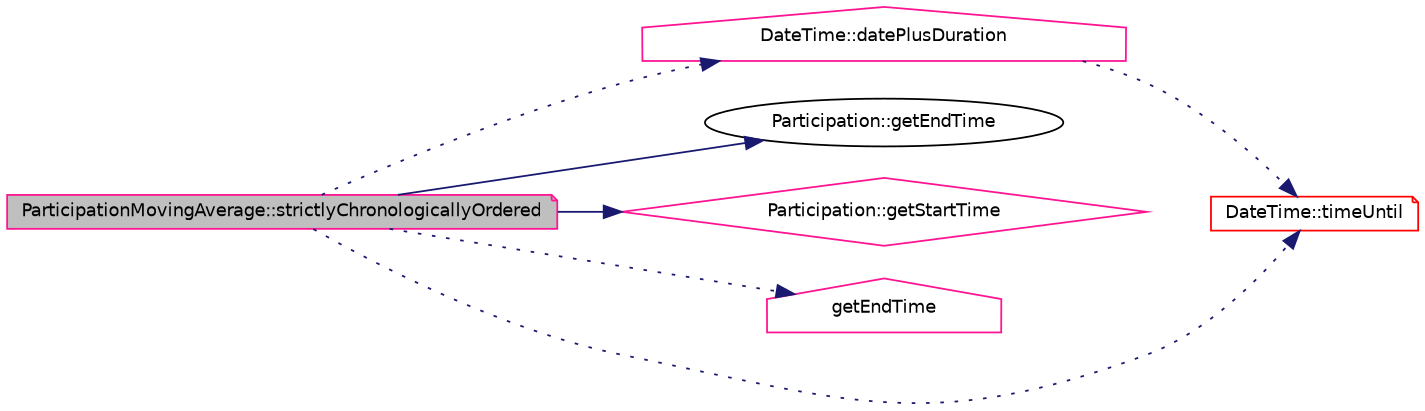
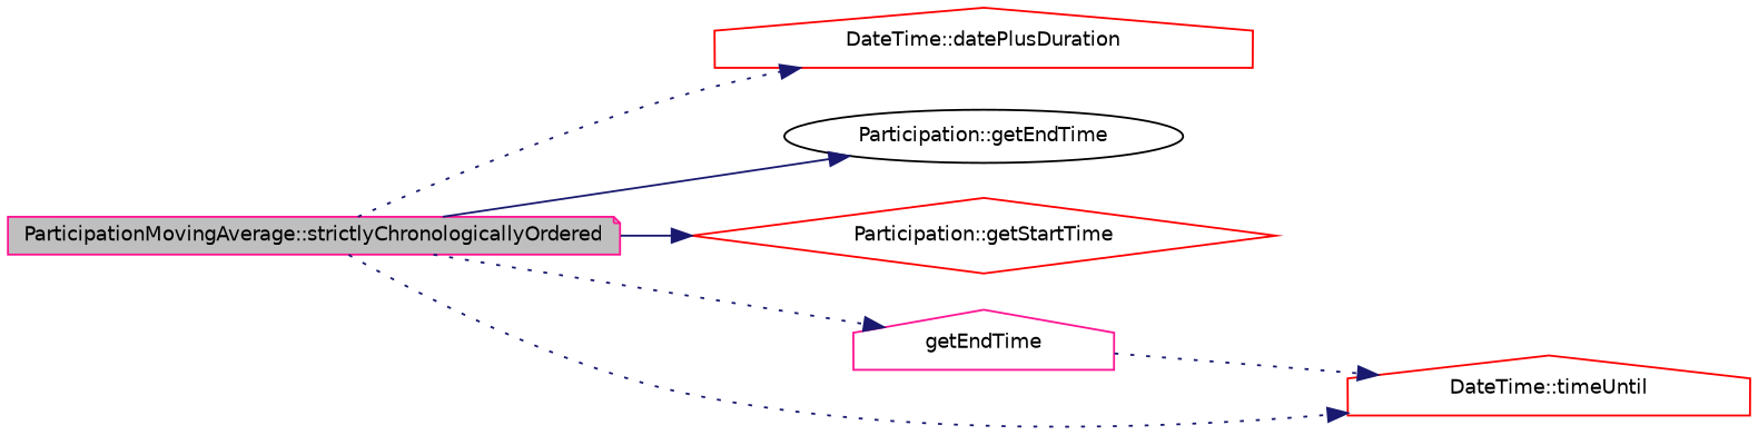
  digraph {
    rankdir=LR
    node [color=red fillcolor=white fontname=Helvetica fontsize=10 shape=note style=filled]
    edge [color=midnightblue fontname=Helvetica fontsize=10 labelfontname=Helvetica labelfontsize=10 style=dotted]
    n1 [color=deeppink fillcolor=grey75 fontcolor=black height=0.2 label="ParticipationMovingAverage::strictlyChronologicallyOrdered" width=0.4]
-   n2 [color=deeppink height=0.2 label="DateTime::datePlusDuration" shape=house width=0.4]
+   n2 [height=0.2 label="DateTime::datePlusDuration" shape=house width=0.4]
    n3 [color=black height=0.2 label="Participation::getEndTime" shape=ellipse width=0.4]
-   n4 [color=deeppink height=0.2 label="Participation::getStartTime" shape=diamond width=0.4]
+   n4 [height=0.2 label="Participation::getStartTime" shape=diamond width=0.4]
    n5 [color=deeppink height=0.2 label=getEndTime shape=house width=0.4]
-   n6 [height=0.2 label="DateTime::timeUntil" width=0.4]
+   n6 [height=0.2 label="DateTime::timeUntil" shape=house width=0.4]
    n1 -> n2
    n1 -> n3 [style=solid]
    n1 -> n4 [style=solid]
    n1 -> n5
    n1 -> n6
-   n2 -> n6
+   n5 -> n6
  }
